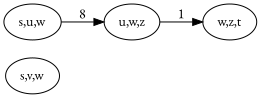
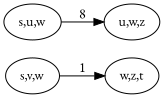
  digraph {
    fontname="EB Garamond"
    rankdir=LR
    node [fontname="EB Garamond"]
    edge [fontname="EB Garamond"]
    "s,v,w"
    "s,u,w"
    "u,w,z"
    "w,z,t"
    subgraph sub_1 {
      rank=same
      "s,v,w"
      "s,u,w"
    }
    "s,u,w" -> "u,w,z" [label=8]
-   "u,w,z" -> "w,z,t" [label=1]
+   "s,v,w" -> "w,z,t" [label=1]
  }
